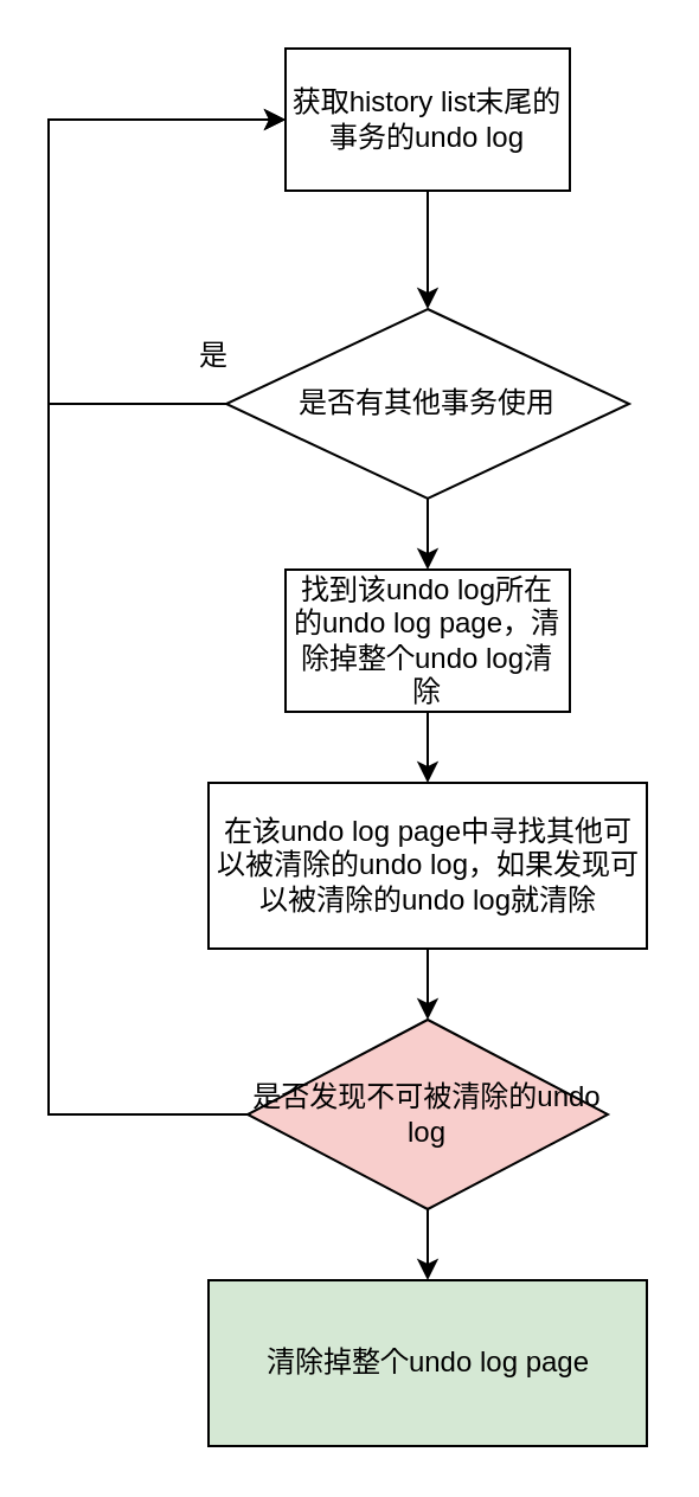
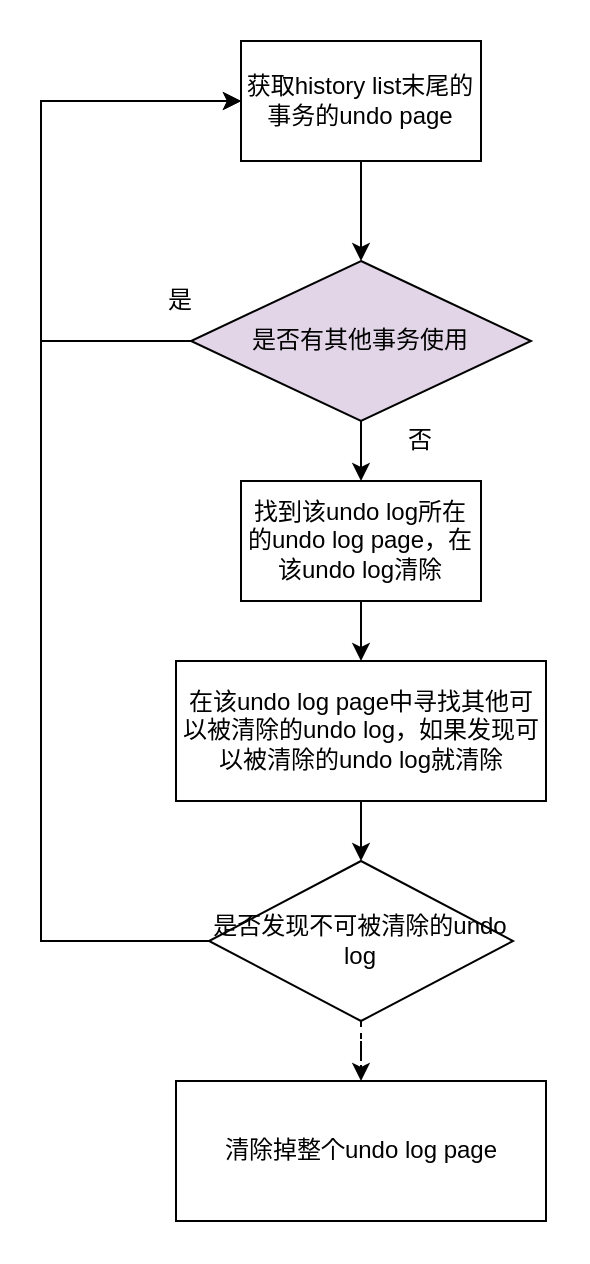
  <mxCell id="0" />
  <mxCell id="1" parent="0" />
  <mxCell id="2" style="edgeStyle=orthogonalEdgeStyle;rounded=0;orthogonalLoop=1;jettySize=auto;html=1;exitX=0.5;exitY=1;exitDx=0;exitDy=0;entryX=0.5;entryY=0;entryDx=0;entryDy=0;" edge="1" parent="1" source="3" target="6"><mxGeometry relative="1" as="geometry" /></mxCell>
- <mxCell id="3" value="获取history list末尾的事务的undo log" style="rounded=0;whiteSpace=wrap;html=1;" parent="1" vertex="1"><mxGeometry x="120" y="20" width="120" height="60" as="geometry" /></mxCell>
+ <mxCell id="3" value="获取history list末尾的事务的undo page" style="rounded=0;whiteSpace=wrap;html=1;" parent="1" vertex="1"><mxGeometry x="120" y="20" width="120" height="60" as="geometry" /></mxCell>
  <mxCell id="4" style="edgeStyle=orthogonalEdgeStyle;rounded=0;orthogonalLoop=1;jettySize=auto;html=1;exitX=0;exitY=0.5;exitDx=0;exitDy=0;entryX=0;entryY=0.5;entryDx=0;entryDy=0;" parent="1" source="6" target="3" edge="1"><mxGeometry relative="1" as="geometry"><Array as="points"><mxPoint x="20" y="170" /><mxPoint x="20" y="50" /></Array></mxGeometry></mxCell>
  <mxCell id="5" style="edgeStyle=orthogonalEdgeStyle;rounded=0;orthogonalLoop=1;jettySize=auto;html=1;exitX=0.5;exitY=1;exitDx=0;exitDy=0;" parent="1" source="6" target="9" edge="1"><mxGeometry relative="1" as="geometry" /></mxCell>
- <mxCell id="6" value="是否有其他事务使用" style="rhombus;whiteSpace=wrap;html=1;" parent="1" vertex="1"><mxGeometry x="95" y="130" width="170" height="80" as="geometry" /></mxCell>
+ <mxCell id="6" value="是否有其他事务使用" style="rhombus;whiteSpace=wrap;html=1;fillColor=#e1d5e7;" parent="1" vertex="1"><mxGeometry x="95" y="130" width="170" height="80" as="geometry" /></mxCell>
  <mxCell id="7" value="是" style="text;html=1;strokeColor=none;fillColor=none;align=center;verticalAlign=middle;whiteSpace=wrap;rounded=0;" parent="1" vertex="1"><mxGeometry x="70" y="140" width="40" height="20" as="geometry" /></mxCell>
  <mxCell id="8" style="edgeStyle=orthogonalEdgeStyle;rounded=0;orthogonalLoop=1;jettySize=auto;html=1;exitX=0.5;exitY=1;exitDx=0;exitDy=0;entryX=0.5;entryY=0;entryDx=0;entryDy=0;" parent="1" source="9" target="11" edge="1"><mxGeometry relative="1" as="geometry" /></mxCell>
- <mxCell id="9" value="找到该undo log所在的undo log page，清除掉整个undo log清除" style="rounded=0;whiteSpace=wrap;html=1;" parent="1" vertex="1"><mxGeometry x="120" y="240" width="120" height="60" as="geometry" /></mxCell>
+ <mxCell id="9" value="找到该undo log所在的undo log page，在该undo log清除" style="rounded=0;whiteSpace=wrap;html=1;" parent="1" vertex="1"><mxGeometry x="120" y="240" width="120" height="60" as="geometry" /></mxCell>
  <mxCell id="10" style="edgeStyle=orthogonalEdgeStyle;rounded=0;orthogonalLoop=1;jettySize=auto;html=1;exitX=0.5;exitY=1;exitDx=0;exitDy=0;" parent="1" source="11" target="15" edge="1"><mxGeometry relative="1" as="geometry" /></mxCell>
  <mxCell id="11" value="在该undo log page中寻找其他可以被清除的undo log，如果发现可以被清除的undo log就清除" style="rounded=0;whiteSpace=wrap;html=1;" parent="1" vertex="1"><mxGeometry x="87.5" y="330" width="185" height="70" as="geometry" /></mxCell>
+ <mxCell id="12" value="否" style="text;html=1;strokeColor=none;fillColor=none;align=center;verticalAlign=middle;whiteSpace=wrap;rounded=0;" parent="1" vertex="1"><mxGeometry x="190" y="210" width="40" height="20" as="geometry" /></mxCell>
  <mxCell id="13" style="edgeStyle=orthogonalEdgeStyle;rounded=0;orthogonalLoop=1;jettySize=auto;html=1;exitX=0;exitY=0.5;exitDx=0;exitDy=0;entryX=0;entryY=0.5;entryDx=0;entryDy=0;" parent="1" source="15" target="3" edge="1"><mxGeometry relative="1" as="geometry"><Array as="points"><mxPoint x="20" y="470" /><mxPoint x="20" y="50" /></Array></mxGeometry></mxCell>
- <mxCell id="14" style="edgeStyle=orthogonalEdgeStyle;rounded=0;orthogonalLoop=1;jettySize=auto;html=1;exitX=0.5;exitY=1;exitDx=0;exitDy=0;" parent="1" source="15" target="16" edge="1"><mxGeometry relative="1" as="geometry" /></mxCell>
- <mxCell id="15" value="是否发现不可被清除的undo log" style="rhombus;whiteSpace=wrap;html=1;fillColor=#f8cecc;" parent="1" vertex="1"><mxGeometry x="104" y="430" width="152" height="80" as="geometry" /></mxCell>
- <mxCell id="16" value="清除掉整个undo log page" style="rounded=0;whiteSpace=wrap;html=1;fillColor=#d5e8d4;" parent="1" vertex="1"><mxGeometry x="87.5" y="540" width="185" height="70" as="geometry" /></mxCell>
+ <mxCell id="14" style="edgeStyle=orthogonalEdgeStyle;rounded=0;orthogonalLoop=1;jettySize=auto;html=1;exitX=0.5;exitY=1;exitDx=0;exitDy=0;dashed=1;" parent="1" source="15" target="16" edge="1"><mxGeometry relative="1" as="geometry" /></mxCell>
+ <mxCell id="15" value="是否发现不可被清除的undo log" style="rhombus;whiteSpace=wrap;html=1;" parent="1" vertex="1"><mxGeometry x="104" y="430" width="152" height="80" as="geometry" /></mxCell>
+ <mxCell id="16" value="清除掉整个undo log page" style="rounded=0;whiteSpace=wrap;html=1;" parent="1" vertex="1"><mxGeometry x="87.5" y="540" width="185" height="70" as="geometry" /></mxCell>
